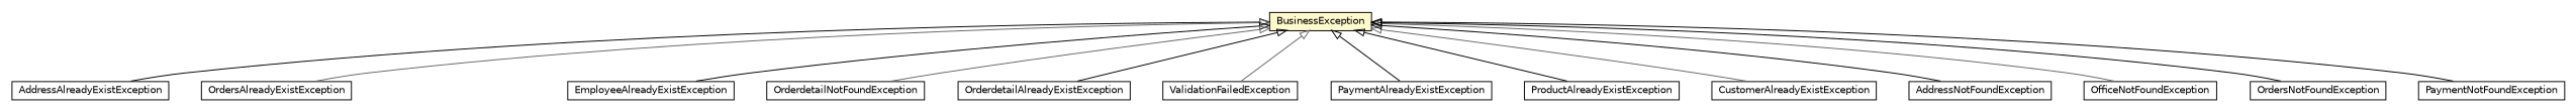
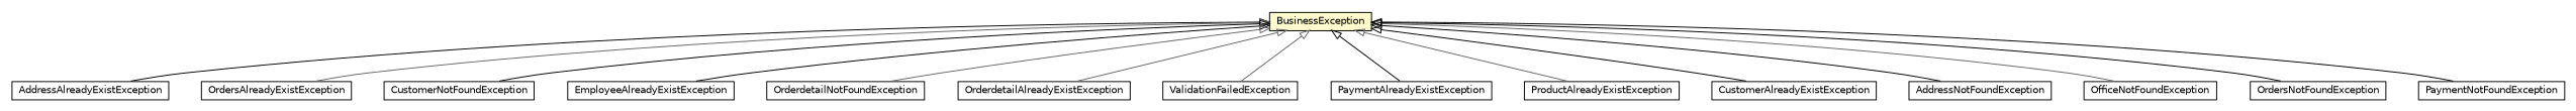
  digraph {
    nodesep=0.25
    rankdir=TB
    ranksep=0.5
    node [fontcolor=black fontname=Helvetica fontsize=10.0 shape=plaintext]
    edge [arrowtail=empty color=black dir=back fontname=Helvetica fontsize=10 headport=p labelfontname=Helvetica labelfontsize=10 tailport=p]
    n1 [label=<<table title="com.inn.headstartdemo.exceptions.application.AddressAlreadyExistException" border="0" cellborder="1" cellspacing="0" cellpadding="2" port="p" href="./AddressAlreadyExistException.html"> 		<tr><td><table border="0" cellspacing="0" cellpadding="1"> <tr><td align="center" balign="center"> AddressAlreadyExistException </td></tr> 		</table></td></tr> 		</table>>]
    n2 [label=<<table title="com.inn.headstartdemo.exceptions.application.BusinessException" border="0" cellborder="1" cellspacing="0" cellpadding="2" port="p" bgcolor="lemonChiffon" href="./BusinessException.html"> 		<tr><td><table border="0" cellspacing="0" cellpadding="1"> <tr><td align="center" balign="center"> BusinessException </td></tr> 		</table></td></tr> 		</table>>]
    n3 [label=<<table title="com.inn.headstartdemo.exceptions.application.OrdersAlreadyExistException" border="0" cellborder="1" cellspacing="0" cellpadding="2" port="p" href="./OrdersAlreadyExistException.html"> 		<tr><td><table border="0" cellspacing="0" cellpadding="1"> <tr><td align="center" balign="center"> OrdersAlreadyExistException </td></tr> 		</table></td></tr> 		</table>>]
+   n4 [label=<<table title="com.inn.headstartdemo.exceptions.application.CustomerNotFoundException" border="0" cellborder="1" cellspacing="0" cellpadding="2" port="p" href="./CustomerNotFoundException.html"> 		<tr><td><table border="0" cellspacing="0" cellpadding="1"> <tr><td align="center" balign="center"> CustomerNotFoundException </td></tr> 		</table></td></tr> 		</table>>]
    n5 [label=<<table title="com.inn.headstartdemo.exceptions.application.EmployeeAlreadyExistException" border="0" cellborder="1" cellspacing="0" cellpadding="2" port="p" href="./EmployeeAlreadyExistException.html"> 		<tr><td><table border="0" cellspacing="0" cellpadding="1"> <tr><td align="center" balign="center"> EmployeeAlreadyExistException </td></tr> 		</table></td></tr> 		</table>>]
    n6 [label=<<table title="com.inn.headstartdemo.exceptions.application.OrderdetailNotFoundException" border="0" cellborder="1" cellspacing="0" cellpadding="2" port="p" href="./OrderdetailNotFoundException.html"> 		<tr><td><table border="0" cellspacing="0" cellpadding="1"> <tr><td align="center" balign="center"> OrderdetailNotFoundException </td></tr> 		</table></td></tr> 		</table>>]
    n7 [label=<<table title="com.inn.headstartdemo.exceptions.application.OrderdetailAlreadyExistException" border="0" cellborder="1" cellspacing="0" cellpadding="2" port="p" href="./OrderdetailAlreadyExistException.html"> 		<tr><td><table border="0" cellspacing="0" cellpadding="1"> <tr><td align="center" balign="center"> OrderdetailAlreadyExistException </td></tr> 		</table></td></tr> 		</table>>]
    n8 [label=<<table title="com.inn.headstartdemo.exceptions.application.ValidationFailedException" border="0" cellborder="1" cellspacing="0" cellpadding="2" port="p" href="./ValidationFailedException.html"> 		<tr><td><table border="0" cellspacing="0" cellpadding="1"> <tr><td align="center" balign="center"> ValidationFailedException </td></tr> 		</table></td></tr> 		</table>>]
    n9 [label=<<table title="com.inn.headstartdemo.exceptions.application.PaymentAlreadyExistException" border="0" cellborder="1" cellspacing="0" cellpadding="2" port="p" href="./PaymentAlreadyExistException.html"> 		<tr><td><table border="0" cellspacing="0" cellpadding="1"> <tr><td align="center" balign="center"> PaymentAlreadyExistException </td></tr> 		</table></td></tr> 		</table>>]
    n10 [label=<<table title="com.inn.headstartdemo.exceptions.application.ProductAlreadyExistException" border="0" cellborder="1" cellspacing="0" cellpadding="2" port="p" href="./ProductAlreadyExistException.html"> 		<tr><td><table border="0" cellspacing="0" cellpadding="1"> <tr><td align="center" balign="center"> ProductAlreadyExistException </td></tr> 		</table></td></tr> 		</table>>]
    n11 [label=<<table title="com.inn.headstartdemo.exceptions.application.CustomerAlreadyExistException" border="0" cellborder="1" cellspacing="0" cellpadding="2" port="p" href="./CustomerAlreadyExistException.html"> 		<tr><td><table border="0" cellspacing="0" cellpadding="1"> <tr><td align="center" balign="center"> CustomerAlreadyExistException </td></tr> 		</table></td></tr> 		</table>>]
    n12 [label=<<table title="com.inn.headstartdemo.exceptions.application.AddressNotFoundException" border="0" cellborder="1" cellspacing="0" cellpadding="2" port="p" href="./AddressNotFoundException.html"> 		<tr><td><table border="0" cellspacing="0" cellpadding="1"> <tr><td align="center" balign="center"> AddressNotFoundException </td></tr> 		</table></td></tr> 		</table>>]
    n13 [label=<<table title="com.inn.headstartdemo.exceptions.application.OfficeNotFoundException" border="0" cellborder="1" cellspacing="0" cellpadding="2" port="p" href="./OfficeNotFoundException.html"> 		<tr><td><table border="0" cellspacing="0" cellpadding="1"> <tr><td align="center" balign="center"> OfficeNotFoundException </td></tr> 		</table></td></tr> 		</table>>]
    n14 [label=<<table title="com.inn.headstartdemo.exceptions.application.OrdersNotFoundException" border="0" cellborder="1" cellspacing="0" cellpadding="2" port="p" href="./OrdersNotFoundException.html"> 		<tr><td><table border="0" cellspacing="0" cellpadding="1"> <tr><td align="center" balign="center"> OrdersNotFoundException </td></tr> 		</table></td></tr> 		</table>>]
    n15 [label=<<table title="com.inn.headstartdemo.exceptions.application.PaymentNotFoundException" border="0" cellborder="1" cellspacing="0" cellpadding="2" port="p" href="./PaymentNotFoundException.html"> 		<tr><td><table border="0" cellspacing="0" cellpadding="1"> <tr><td align="center" balign="center"> PaymentNotFoundException </td></tr> 		</table></td></tr> 		</table>>]
    n2 -> n1
    n2 -> n3 [color=gray40]
+   n2 -> n4
    n2 -> n5
    n2 -> n6 [color=gray40]
-   n2 -> n7
+   n2 -> n7 [color=gray40]
    n2 -> n8 [color=gray40]
    n2 -> n9
-   n2 -> n10
-   n2 -> n11 [color=gray40]
+   n2 -> n10 [color=gray40]
+   n2 -> n11
    n2 -> n12
    n2 -> n13 [color=gray40]
    n2 -> n14
    n2 -> n15
  }
